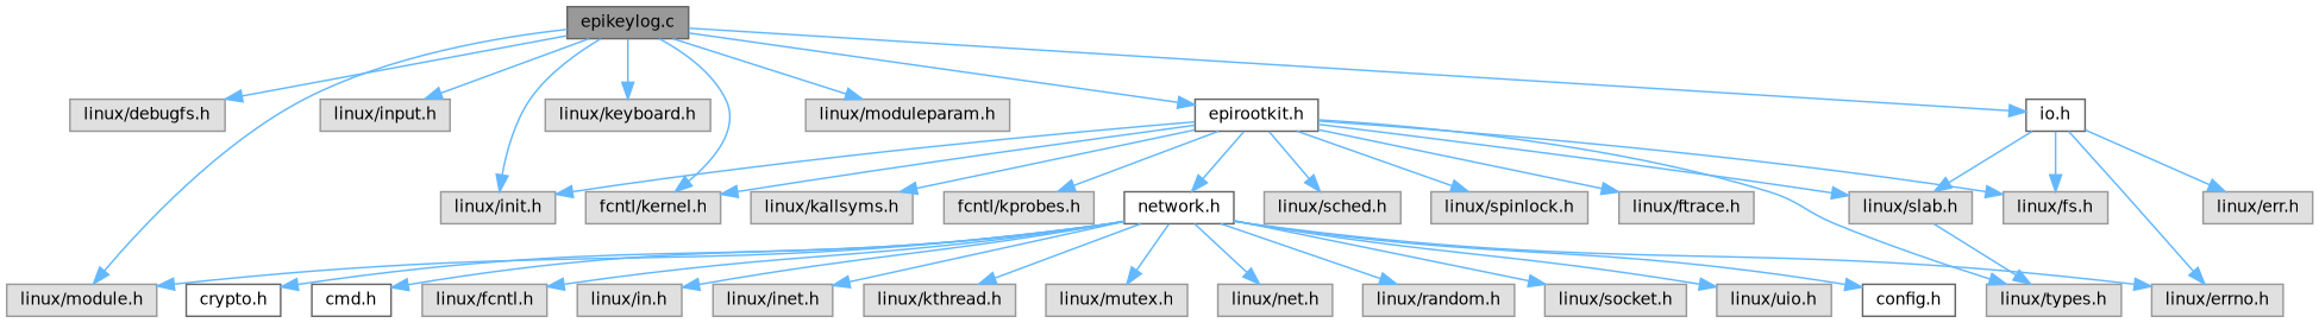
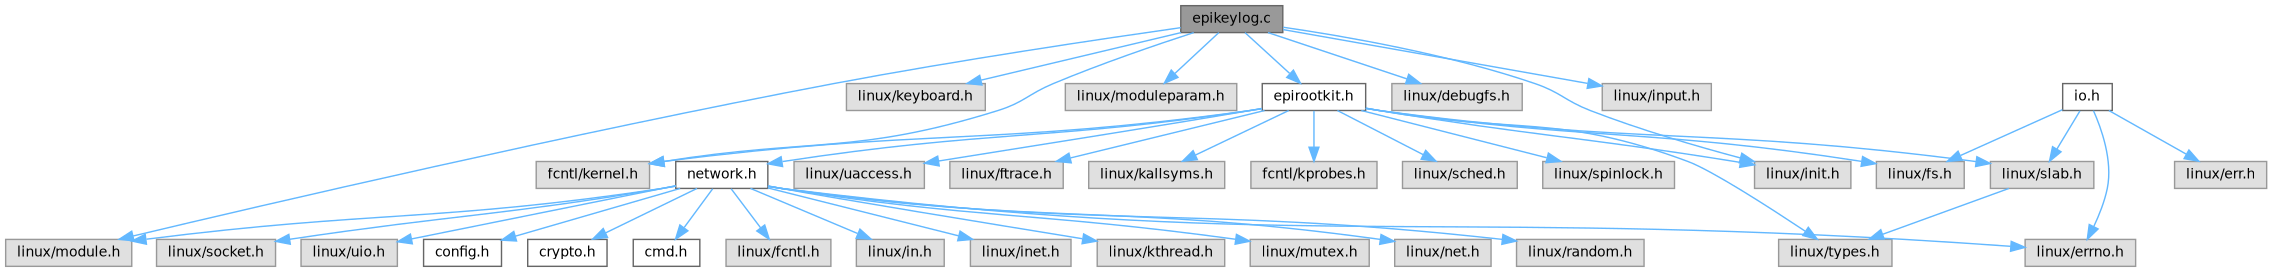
  digraph {
    node [color=grey60 fillcolor="#E0E0E0" fontname=Helvetica fontsize=10 shape=box style=filled]
    edge [color=steelblue1 fontname=Helvetica fontsize=10 labelfontname=Helvetica labelfontsize=10 style=solid]
    n1 [color=gray40 fillcolor=grey60 fontcolor=black height=0.2 label="epikeylog.c" width=0.4]
    n2 [height=0.2 label="linux/debugfs.h" width=0.4]
    n3 [height=0.2 label="linux/init.h" width=0.4]
    n4 [height=0.2 label="linux/input.h" width=0.4]
    n5 [height=0.2 label="fcntl/kernel.h" width=0.4]
    n6 [height=0.2 label="linux/keyboard.h" width=0.4]
    n7 [height=0.2 label="linux/module.h" width=0.4]
    n8 [height=0.2 label="linux/moduleparam.h" width=0.4]
    n9 [color=grey40 fillcolor=white height=0.2 label="epirootkit.h" width=0.4]
    n10 [color=grey40 fillcolor=white height=0.2 label="io.h" width=0.4]
    n11 [height=0.2 label="linux/fs.h" width=0.4]
    n12 [height=0.2 label="linux/ftrace.h" width=0.4]
    n13 [height=0.2 label="linux/kallsyms.h" width=0.4]
    n14 [height=0.2 label="fcntl/kprobes.h" width=0.4]
    n15 [height=0.2 label="linux/sched.h" width=0.4]
    n16 [height=0.2 label="linux/slab.h" width=0.4]
    n17 [height=0.2 label="linux/spinlock.h" width=0.4]
    n18 [height=0.2 label="linux/types.h" width=0.4]
+   n19 [height=0.2 label="linux/uaccess.h" width=0.4]
    n20 [color=grey40 fillcolor=white height=0.2 label="network.h" width=0.4]
    n21 [height=0.2 label="linux/errno.h" width=0.4]
    n22 [height=0.2 label="linux/err.h" width=0.4]
    n23 [height=0.2 label="linux/fcntl.h" width=0.4]
    n24 [height=0.2 label="linux/in.h" width=0.4]
    n25 [height=0.2 label="linux/inet.h" width=0.4]
    n26 [height=0.2 label="linux/kthread.h" width=0.4]
    n27 [height=0.2 label="linux/mutex.h" width=0.4]
    n28 [height=0.2 label="linux/net.h" width=0.4]
    n29 [height=0.2 label="linux/random.h" width=0.4]
    n30 [height=0.2 label="linux/socket.h" width=0.4]
    n31 [height=0.2 label="linux/uio.h" width=0.4]
    n32 [color=grey40 fillcolor=white height=0.2 label="config.h" width=0.4]
    n33 [color=grey40 fillcolor=white height=0.2 label="crypto.h" width=0.4]
    n34 [color=grey40 fillcolor=white height=0.2 label="cmd.h" width=0.4]
    n1 -> n2
    n1 -> n3
    n1 -> n4
    n1 -> n5
    n1 -> n6
    n1 -> n7
    n1 -> n8
    n1 -> n9
-   n1 -> n10
    n9 -> n3
    n9 -> n5
    n9 -> n11
    n9 -> n12
    n9 -> n13
    n9 -> n14
    n9 -> n15
    n9 -> n16
    n9 -> n17
    n9 -> n18
+   n9 -> n19
    n9 -> n20
    n10 -> n11
    n10 -> n16
    n10 -> n21
    n10 -> n22
    n16 -> n18
    n20 -> n7
    n20 -> n21
    n20 -> n23
    n20 -> n24
    n20 -> n25
    n20 -> n26
    n20 -> n27
    n20 -> n28
    n20 -> n29
    n20 -> n30
    n20 -> n31
    n20 -> n32
    n20 -> n33
    n20 -> n34
  }
